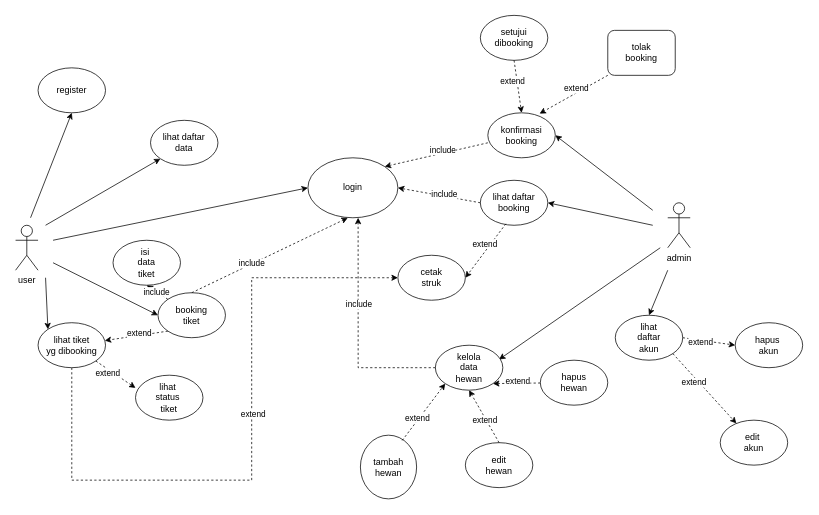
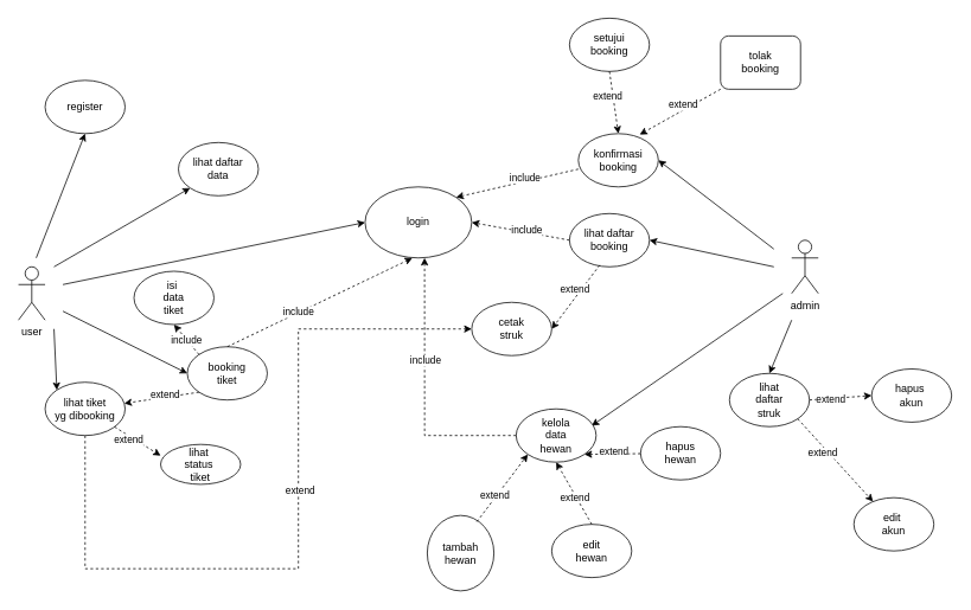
  <mxCell id="0" />
  <mxCell id="1" parent="0" />
  <mxCell id="2" value="user" style="shape=umlActor;verticalLabelPosition=bottom;verticalAlign=top;html=1;outlineConnect=0;" vertex="1" parent="1"><mxGeometry x="20" y="300" width="30" height="60" as="geometry" /></mxCell>
  <mxCell id="3" value="admin&lt;div&gt;&lt;br&gt;&lt;/div&gt;" style="shape=umlActor;verticalLabelPosition=bottom;verticalAlign=top;html=1;outlineConnect=0;" vertex="1" parent="1"><mxGeometry x="890" y="270" width="30" height="60" as="geometry" /></mxCell>
  <mxCell id="4" value="login" style="ellipse;whiteSpace=wrap;html=1;" vertex="1" parent="1"><mxGeometry x="410" y="210" width="120" height="80" as="geometry" /></mxCell>
  <mxCell id="5" value="" style="endArrow=classic;html=1;rounded=0;entryX=0.5;entryY=1;entryDx=0;entryDy=0;" edge="1" parent="1" target="6"><mxGeometry width="50" height="50" relative="1" as="geometry"><mxPoint x="40" y="290" as="sourcePoint" /><mxPoint x="120" y="290" as="targetPoint" /></mxGeometry></mxCell>
  <mxCell id="6" value="register" style="ellipse;whiteSpace=wrap;html=1;" vertex="1" parent="1"><mxGeometry x="50" y="90" width="90" height="60" as="geometry" /></mxCell>
  <mxCell id="7" value="" style="endArrow=classic;html=1;rounded=0;entryX=0;entryY=0.5;entryDx=0;entryDy=0;" edge="1" parent="1" target="4"><mxGeometry width="50" height="50" relative="1" as="geometry"><mxPoint x="70" y="320" as="sourcePoint" /><mxPoint x="327" y="228" as="targetPoint" /></mxGeometry></mxCell>
  <mxCell id="8" value="" style="endArrow=classic;html=1;rounded=0;entryX=0;entryY=0.5;entryDx=0;entryDy=0;" edge="1" parent="1" target="9"><mxGeometry width="50" height="50" relative="1" as="geometry"><mxPoint x="70" y="350" as="sourcePoint" /><mxPoint x="180" y="430" as="targetPoint" /></mxGeometry></mxCell>
  <mxCell id="9" value="&lt;div&gt;booking&lt;/div&gt;&lt;div&gt;tiket&lt;/div&gt;" style="ellipse;whiteSpace=wrap;html=1;" vertex="1" parent="1"><mxGeometry x="210" y="390" width="90" height="60" as="geometry" /></mxCell>
- <mxCell id="10" value="isi&amp;nbsp;&lt;div&gt;data&lt;/div&gt;&lt;div&gt;tiket&lt;/div&gt;" style="ellipse;whiteSpace=wrap;html=1;" vertex="1" parent="1"><mxGeometry x="150" y="320" width="90" height="60" as="geometry" /></mxCell>
+ <mxCell id="10" value="isi&amp;nbsp;&lt;div&gt;data&lt;/div&gt;&lt;div&gt;tiket&lt;/div&gt;" style="ellipse;whiteSpace=wrap;html=1;" vertex="1" parent="1"><mxGeometry x="150" y="305" width="90" height="60" as="geometry" /></mxCell>
  <mxCell id="11" value="" style="endArrow=classic;html=1;rounded=0;entryX=0.5;entryY=1;entryDx=0;entryDy=0;strokeColor=default;dashed=1;exitX=0;exitY=0;exitDx=0;exitDy=0;" edge="1" parent="1" source="9" target="10"><mxGeometry width="50" height="50" relative="1" as="geometry"><mxPoint x="240" y="410" as="sourcePoint" /><mxPoint x="240" y="390" as="targetPoint" /></mxGeometry></mxCell>
  <mxCell id="12" value="include" style="edgeLabel;html=1;align=center;verticalAlign=middle;resizable=0;points=[];" vertex="1" connectable="0" parent="11"><mxGeometry x="-0.193" y="-2" relative="1" as="geometry"><mxPoint x="-5" y="-1" as="offset" /></mxGeometry></mxCell>
  <mxCell id="13" value="" style="endArrow=classic;html=1;rounded=0;entryX=0.443;entryY=1.002;entryDx=0;entryDy=0;strokeColor=default;dashed=1;entryPerimeter=0;exitX=0.5;exitY=0;exitDx=0;exitDy=0;" edge="1" parent="1" source="9" target="4"><mxGeometry width="50" height="50" relative="1" as="geometry"><mxPoint x="280" y="400" as="sourcePoint" /><mxPoint x="185" y="410" as="targetPoint" /></mxGeometry></mxCell>
  <mxCell id="14" value="include" style="edgeLabel;html=1;align=center;verticalAlign=middle;resizable=0;points=[];" vertex="1" connectable="0" parent="13"><mxGeometry x="-0.193" y="-2" relative="1" as="geometry"><mxPoint x="-5" y="-1" as="offset" /></mxGeometry></mxCell>
  <mxCell id="15" style="edgeStyle=orthogonalEdgeStyle;rounded=0;orthogonalLoop=1;jettySize=auto;html=1;exitX=0.5;exitY=1;exitDx=0;exitDy=0;entryX=0;entryY=0.5;entryDx=0;entryDy=0;dashed=1;" edge="1" parent="1" source="17" target="63"><mxGeometry relative="1" as="geometry"><Array as="points"><mxPoint x="95" y="640" /><mxPoint x="335" y="640" /><mxPoint x="335" y="370" /></Array></mxGeometry></mxCell>
  <mxCell id="16" value="extend" style="edgeLabel;html=1;align=center;verticalAlign=middle;resizable=0;points=[];" vertex="1" connectable="0" parent="15"><mxGeometry x="0.12" y="-1" relative="1" as="geometry"><mxPoint as="offset" /></mxGeometry></mxCell>
  <mxCell id="17" value="lihat tiket&lt;div&gt;yg dibooking&lt;/div&gt;" style="ellipse;whiteSpace=wrap;html=1;" vertex="1" parent="1"><mxGeometry x="50" y="430" width="90" height="60" as="geometry" /></mxCell>
  <mxCell id="18" value="" style="endArrow=classic;html=1;rounded=0;entryX=0;entryY=0;entryDx=0;entryDy=0;" edge="1" parent="1" target="17"><mxGeometry width="50" height="50" relative="1" as="geometry"><mxPoint x="60" y="370" as="sourcePoint" /><mxPoint x="235" y="450" as="targetPoint" /></mxGeometry></mxCell>
  <mxCell id="19" value="" style="endArrow=classic;html=1;rounded=0;strokeColor=default;dashed=1;exitX=0;exitY=1;exitDx=0;exitDy=0;" edge="1" parent="1" source="9" target="17"><mxGeometry width="50" height="50" relative="1" as="geometry"><mxPoint x="140" y="540" as="sourcePoint" /><mxPoint x="235" y="500" as="targetPoint" /></mxGeometry></mxCell>
  <mxCell id="20" value="extend" style="edgeLabel;html=1;align=center;verticalAlign=middle;resizable=0;points=[];" vertex="1" connectable="0" parent="19"><mxGeometry x="-0.193" y="-2" relative="1" as="geometry"><mxPoint x="-5" y="-1" as="offset" /></mxGeometry></mxCell>
  <mxCell id="21" value="konfirmasi&lt;div&gt;booking&lt;/div&gt;" style="ellipse;whiteSpace=wrap;html=1;" vertex="1" parent="1"><mxGeometry x="650" y="150" width="90" height="60" as="geometry" /></mxCell>
  <mxCell id="22" value="" style="endArrow=classic;html=1;rounded=0;entryX=1;entryY=0.5;entryDx=0;entryDy=0;" edge="1" parent="1" target="21"><mxGeometry width="50" height="50" relative="1" as="geometry"><mxPoint x="870" y="280" as="sourcePoint" /><mxPoint x="427" y="188" as="targetPoint" /></mxGeometry></mxCell>
  <mxCell id="23" value="lihat daftar&lt;div&gt;data&lt;/div&gt;" style="ellipse;whiteSpace=wrap;html=1;" vertex="1" parent="1"><mxGeometry x="200" y="160" width="90" height="60" as="geometry" /></mxCell>
  <mxCell id="24" value="&lt;div&gt;tolak&lt;/div&gt;&lt;div&gt;booking&lt;/div&gt;" style="whiteSpace=wrap;html=1;rounded=1;" vertex="1" parent="1"><mxGeometry x="810" y="40" width="90" height="60" as="geometry" /></mxCell>
- <mxCell id="25" value="setujui&lt;div&gt;dibooking&lt;/div&gt;" style="ellipse;whiteSpace=wrap;html=1;" vertex="1" parent="1"><mxGeometry x="640" y="20" width="90" height="60" as="geometry" /></mxCell>
+ <mxCell id="25" value="setujui&lt;div&gt;booking&lt;/div&gt;" style="ellipse;whiteSpace=wrap;html=1;" vertex="1" parent="1"><mxGeometry x="640" y="20" width="90" height="60" as="geometry" /></mxCell>
  <mxCell id="26" value="" style="endArrow=classic;html=1;rounded=0;strokeColor=default;dashed=1;entryX=0.5;entryY=0;entryDx=0;entryDy=0;exitX=0.5;exitY=1;exitDx=0;exitDy=0;" edge="1" parent="1" source="25" target="21"><mxGeometry width="50" height="50" relative="1" as="geometry"><mxPoint x="410" y="410" as="sourcePoint" /><mxPoint x="465" y="310" as="targetPoint" /></mxGeometry></mxCell>
  <mxCell id="27" value="extend" style="edgeLabel;html=1;align=center;verticalAlign=middle;resizable=0;points=[];" vertex="1" connectable="0" parent="26"><mxGeometry x="-0.193" y="-2" relative="1" as="geometry"><mxPoint x="-5" y="-1" as="offset" /></mxGeometry></mxCell>
  <mxCell id="28" value="" style="endArrow=classic;html=1;rounded=0;strokeColor=default;dashed=1;entryX=0.767;entryY=0.017;entryDx=0;entryDy=0;exitX=0;exitY=1;exitDx=0;exitDy=0;entryPerimeter=0;" edge="1" parent="1" source="24" target="21"><mxGeometry width="50" height="50" relative="1" as="geometry"><mxPoint x="445" y="310" as="sourcePoint" /><mxPoint x="503" y="389" as="targetPoint" /></mxGeometry></mxCell>
  <mxCell id="29" value="extend" style="edgeLabel;html=1;align=center;verticalAlign=middle;resizable=0;points=[];" vertex="1" connectable="0" parent="28"><mxGeometry x="-0.193" y="-2" relative="1" as="geometry"><mxPoint x="-5" y="-1" as="offset" /></mxGeometry></mxCell>
  <mxCell id="30" value="tambah&lt;div&gt;hewan&lt;/div&gt;" style="ellipse;whiteSpace=wrap;html=1;" vertex="1" parent="1"><mxGeometry x="480" y="580" width="75" height="85" as="geometry" /></mxCell>
  <mxCell id="31" value="" style="endArrow=classic;html=1;rounded=0;strokeColor=default;dashed=1;exitX=0.744;exitY=0.083;exitDx=0;exitDy=0;entryX=0;entryY=1;entryDx=0;entryDy=0;exitPerimeter=0;" edge="1" parent="1" source="30" target="55"><mxGeometry width="50" height="50" relative="1" as="geometry"><mxPoint x="445" y="310" as="sourcePoint" /><mxPoint x="503" y="389" as="targetPoint" /></mxGeometry></mxCell>
  <mxCell id="32" value="extend" style="edgeLabel;html=1;align=center;verticalAlign=middle;resizable=0;points=[];" vertex="1" connectable="0" parent="31"><mxGeometry x="-0.193" y="-2" relative="1" as="geometry"><mxPoint x="-5" y="-1" as="offset" /></mxGeometry></mxCell>
  <mxCell id="33" value="&lt;div&gt;edit&lt;/div&gt;&lt;div&gt;hewan&lt;/div&gt;" style="ellipse;whiteSpace=wrap;html=1;" vertex="1" parent="1"><mxGeometry x="620" y="590" width="90" height="60" as="geometry" /></mxCell>
  <mxCell id="34" value="" style="endArrow=classic;html=1;rounded=0;strokeColor=default;dashed=1;exitX=0.5;exitY=0;exitDx=0;exitDy=0;entryX=0.5;entryY=1;entryDx=0;entryDy=0;" edge="1" parent="1" source="33" target="55"><mxGeometry width="50" height="50" relative="1" as="geometry"><mxPoint x="454" y="416" as="sourcePoint" /><mxPoint x="509" y="466" as="targetPoint" /></mxGeometry></mxCell>
  <mxCell id="35" value="extend" style="edgeLabel;html=1;align=center;verticalAlign=middle;resizable=0;points=[];" vertex="1" connectable="0" parent="34"><mxGeometry x="-0.193" y="-2" relative="1" as="geometry"><mxPoint x="-5" y="-1" as="offset" /></mxGeometry></mxCell>
  <mxCell id="36" value="&lt;div&gt;&lt;span style=&quot;background-color: transparent; color: light-dark(rgb(0, 0, 0), rgb(255, 255, 255));&quot;&gt;hapus&lt;/span&gt;&lt;/div&gt;&lt;div&gt;&lt;span style=&quot;background-color: transparent; color: light-dark(rgb(0, 0, 0), rgb(255, 255, 255));&quot;&gt;hewan&lt;/span&gt;&lt;/div&gt;" style="ellipse;whiteSpace=wrap;html=1;" vertex="1" parent="1"><mxGeometry x="720" y="480" width="90" height="60" as="geometry" /></mxCell>
  <mxCell id="37" value="" style="endArrow=classic;html=1;rounded=0;strokeColor=default;dashed=1;entryX=1;entryY=1;entryDx=0;entryDy=0;" edge="1" parent="1" source="36" target="55"><mxGeometry width="50" height="50" relative="1" as="geometry"><mxPoint x="430" y="490" as="sourcePoint" /><mxPoint x="490" y="490" as="targetPoint" /></mxGeometry></mxCell>
  <mxCell id="38" value="extend" style="edgeLabel;html=1;align=center;verticalAlign=middle;resizable=0;points=[];" vertex="1" connectable="0" parent="37"><mxGeometry x="-0.193" y="-2" relative="1" as="geometry"><mxPoint x="-5" y="-1" as="offset" /></mxGeometry></mxCell>
  <mxCell id="39" value="lihat daftar booking" style="ellipse;whiteSpace=wrap;html=1;" vertex="1" parent="1"><mxGeometry x="640" y="240" width="90" height="60" as="geometry" /></mxCell>
  <mxCell id="40" value="" style="endArrow=classic;html=1;rounded=0;entryX=1;entryY=0.5;entryDx=0;entryDy=0;" edge="1" parent="1" target="39"><mxGeometry width="50" height="50" relative="1" as="geometry"><mxPoint x="870" y="300" as="sourcePoint" /><mxPoint x="640" y="390" as="targetPoint" /></mxGeometry></mxCell>
  <mxCell id="41" value="" style="endArrow=classic;html=1;rounded=0;entryX=1;entryY=0.5;entryDx=0;entryDy=0;strokeColor=default;dashed=1;exitX=0;exitY=0.5;exitDx=0;exitDy=0;" edge="1" parent="1" source="39" target="4"><mxGeometry width="50" height="50" relative="1" as="geometry"><mxPoint x="295" y="420" as="sourcePoint" /><mxPoint x="383" y="180" as="targetPoint" /></mxGeometry></mxCell>
  <mxCell id="42" value="include" style="edgeLabel;html=1;align=center;verticalAlign=middle;resizable=0;points=[];" vertex="1" connectable="0" parent="41"><mxGeometry x="-0.193" y="-2" relative="1" as="geometry"><mxPoint x="-5" y="-1" as="offset" /></mxGeometry></mxCell>
- <mxCell id="43" value="&lt;div&gt;lihat&amp;nbsp;&lt;/div&gt;&lt;div&gt;status&amp;nbsp;&lt;/div&gt;&lt;div&gt;tiket&lt;/div&gt;" style="ellipse;whiteSpace=wrap;html=1;" vertex="1" parent="1"><mxGeometry x="180" y="500" width="90" height="60" as="geometry" /></mxCell>
+ <mxCell id="43" value="&lt;div&gt;lihat&amp;nbsp;&lt;/div&gt;&lt;div&gt;status&amp;nbsp;&lt;/div&gt;&lt;div&gt;tiket&lt;/div&gt;" style="ellipse;whiteSpace=wrap;html=1;" vertex="1" parent="1"><mxGeometry x="180" y="500" width="90" height="45" as="geometry" /></mxCell>
  <mxCell id="44" value="" style="endArrow=classic;html=1;rounded=0;strokeColor=default;dashed=1;entryX=1;entryY=0.5;entryDx=0;entryDy=0;exitX=0.378;exitY=0.967;exitDx=0;exitDy=0;exitPerimeter=0;" edge="1" parent="1" source="39" target="63"><mxGeometry width="50" height="50" relative="1" as="geometry"><mxPoint x="497" y="241" as="sourcePoint" /><mxPoint x="644.96" y="382.98" as="targetPoint" /></mxGeometry></mxCell>
  <mxCell id="45" value="extend" style="edgeLabel;html=1;align=center;verticalAlign=middle;resizable=0;points=[];" vertex="1" connectable="0" parent="44"><mxGeometry x="-0.193" y="-2" relative="1" as="geometry"><mxPoint x="-5" y="-1" as="offset" /></mxGeometry></mxCell>
- <mxCell id="46" value="lihat&lt;div&gt;daftar&lt;/div&gt;&lt;div&gt;akun&lt;/div&gt;" style="ellipse;whiteSpace=wrap;html=1;" vertex="1" parent="1"><mxGeometry x="820" y="420" width="90" height="60" as="geometry" /></mxCell>
+ <mxCell id="46" value="lihat&lt;div&gt;daftar&lt;/div&gt;&lt;div&gt;struk&lt;/div&gt;" style="ellipse;whiteSpace=wrap;html=1;" vertex="1" parent="1"><mxGeometry x="820" y="420" width="90" height="60" as="geometry" /></mxCell>
  <mxCell id="47" value="" style="endArrow=classic;html=1;rounded=0;entryX=0.5;entryY=0;entryDx=0;entryDy=0;" edge="1" parent="1" target="46"><mxGeometry width="50" height="50" relative="1" as="geometry"><mxPoint x="890" y="360" as="sourcePoint" /><mxPoint x="650" y="420" as="targetPoint" /></mxGeometry></mxCell>
- <mxCell id="48" value="hapus&amp;nbsp;&lt;div&gt;akun&lt;/div&gt;" style="ellipse;whiteSpace=wrap;html=1;" vertex="1" parent="1"><mxGeometry x="980" y="430" width="90" height="60" as="geometry" /></mxCell>
+ <mxCell id="48" value="hapus&amp;nbsp;&lt;div&gt;akun&lt;/div&gt;" style="ellipse;whiteSpace=wrap;html=1;" vertex="1" parent="1"><mxGeometry x="980" y="415" width="90" height="60" as="geometry" /></mxCell>
  <mxCell id="49" value="" style="endArrow=classic;html=1;rounded=0;strokeColor=default;dashed=1;entryX=0;entryY=0.5;entryDx=0;entryDy=0;exitX=1;exitY=0.5;exitDx=0;exitDy=0;" edge="1" parent="1" source="46" target="48"><mxGeometry width="50" height="50" relative="1" as="geometry"><mxPoint x="560" y="532" as="sourcePoint" /><mxPoint x="605" y="450" as="targetPoint" /></mxGeometry></mxCell>
  <mxCell id="50" value="extend" style="edgeLabel;html=1;align=center;verticalAlign=middle;resizable=0;points=[];" vertex="1" connectable="0" parent="49"><mxGeometry x="-0.193" y="-2" relative="1" as="geometry"><mxPoint x="-5" y="-1" as="offset" /></mxGeometry></mxCell>
  <mxCell id="51" value="edit&amp;nbsp;&lt;div&gt;akun&lt;/div&gt;" style="ellipse;whiteSpace=wrap;html=1;" vertex="1" parent="1"><mxGeometry x="960" y="560" width="90" height="60" as="geometry" /></mxCell>
  <mxCell id="52" value="" style="endArrow=classic;html=1;rounded=0;strokeColor=default;dashed=1;exitX=1;exitY=1;exitDx=0;exitDy=0;" edge="1" parent="1" source="46" target="51"><mxGeometry width="50" height="50" relative="1" as="geometry"><mxPoint x="715" y="520" as="sourcePoint" /><mxPoint x="715" y="570" as="targetPoint" /></mxGeometry></mxCell>
  <mxCell id="53" value="extend" style="edgeLabel;html=1;align=center;verticalAlign=middle;resizable=0;points=[];" vertex="1" connectable="0" parent="52"><mxGeometry x="-0.193" y="-2" relative="1" as="geometry"><mxPoint x="-5" y="-1" as="offset" /></mxGeometry></mxCell>
  <mxCell id="54" value="" style="endArrow=classic;html=1;rounded=0;entryX=0.944;entryY=0.317;entryDx=0;entryDy=0;entryPerimeter=0;" edge="1" parent="1" target="55"><mxGeometry width="50" height="50" relative="1" as="geometry"><mxPoint x="880" y="330" as="sourcePoint" /><mxPoint x="477" y="318" as="targetPoint" /></mxGeometry></mxCell>
  <mxCell id="55" value="kelola&lt;div&gt;data&lt;br&gt;&lt;div&gt;hewan&lt;/div&gt;&lt;/div&gt;" style="ellipse;whiteSpace=wrap;html=1;" vertex="1" parent="1"><mxGeometry x="580" y="460" width="90" height="60" as="geometry" /></mxCell>
  <mxCell id="56" value="" style="endArrow=classic;html=1;rounded=0;entryX=1;entryY=0;entryDx=0;entryDy=0;strokeColor=default;dashed=1;exitX=0;exitY=0.5;exitDx=0;exitDy=0;" edge="1" parent="1" target="4"><mxGeometry width="50" height="50" relative="1" as="geometry"><mxPoint x="650" y="190" as="sourcePoint" /><mxPoint x="555" y="190" as="targetPoint" /></mxGeometry></mxCell>
  <mxCell id="57" value="include" style="edgeLabel;html=1;align=center;verticalAlign=middle;resizable=0;points=[];" vertex="1" connectable="0" parent="56"><mxGeometry x="-0.193" y="-2" relative="1" as="geometry"><mxPoint x="-5" y="-1" as="offset" /></mxGeometry></mxCell>
  <mxCell id="58" value="" style="endArrow=classic;html=1;rounded=0;entryX=0;entryY=1;entryDx=0;entryDy=0;" edge="1" parent="1" target="23"><mxGeometry width="50" height="50" relative="1" as="geometry"><mxPoint x="60" y="300" as="sourcePoint" /><mxPoint x="75" y="250" as="targetPoint" /></mxGeometry></mxCell>
  <mxCell id="59" style="edgeStyle=orthogonalEdgeStyle;rounded=0;orthogonalLoop=1;jettySize=auto;html=1;exitX=0;exitY=0.5;exitDx=0;exitDy=0;entryX=0.558;entryY=1;entryDx=0;entryDy=0;entryPerimeter=0;dashed=1;" edge="1" parent="1" source="55" target="4"><mxGeometry relative="1" as="geometry" /></mxCell>
  <mxCell id="60" value="include" style="edgeLabel;html=1;align=center;verticalAlign=middle;resizable=0;points=[];" vertex="1" connectable="0" parent="59"><mxGeometry x="0.234" y="-1" relative="1" as="geometry"><mxPoint as="offset" /></mxGeometry></mxCell>
  <mxCell id="61" value="" style="endArrow=classic;html=1;rounded=0;strokeColor=default;dashed=1;entryX=0;entryY=0.283;entryDx=0;entryDy=0;entryPerimeter=0;" edge="1" parent="1" source="17" target="43"><mxGeometry width="50" height="50" relative="1" as="geometry"><mxPoint x="233" y="451" as="sourcePoint" /><mxPoint x="149" y="464" as="targetPoint" /></mxGeometry></mxCell>
  <mxCell id="62" value="extend" style="edgeLabel;html=1;align=center;verticalAlign=middle;resizable=0;points=[];" vertex="1" connectable="0" parent="61"><mxGeometry x="-0.193" y="-2" relative="1" as="geometry"><mxPoint x="-5" y="-1" as="offset" /></mxGeometry></mxCell>
  <mxCell id="63" value="&lt;div&gt;cetak&lt;/div&gt;&lt;div&gt;struk&lt;/div&gt;" style="ellipse;whiteSpace=wrap;html=1;" vertex="1" parent="1"><mxGeometry x="530" y="340" width="90" height="60" as="geometry" /></mxCell>
